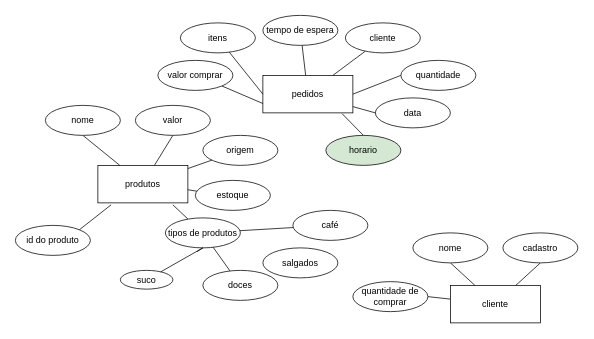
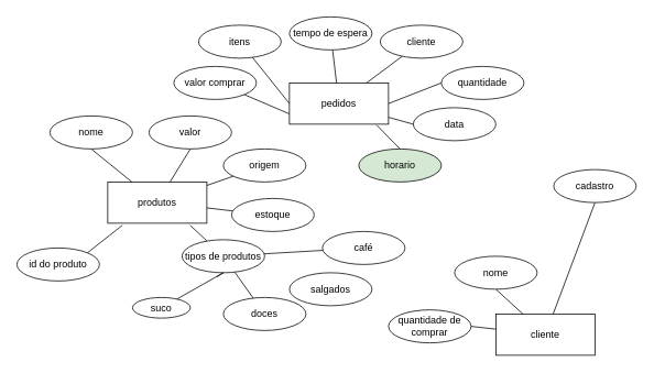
  <mxCell id="0" />
  <mxCell id="1" parent="0" />
  <mxCell id="2" value="pedidos" style="whiteSpace=wrap;html=1;align=center;" vertex="1" parent="1"><mxGeometry x="350" y="100" width="120" height="50" as="geometry" /></mxCell>
  <mxCell id="3" style="rounded=0;orthogonalLoop=1;jettySize=auto;html=1;entryX=0;entryY=0.5;entryDx=0;entryDy=0;endArrow=none;endFill=0;" edge="1" parent="1" source="4" target="2"><mxGeometry relative="1" as="geometry" /></mxCell>
  <mxCell id="4" value="itens" style="ellipse;whiteSpace=wrap;html=1;align=center;" vertex="1" parent="1"><mxGeometry x="240" y="30" width="100" height="40" as="geometry" /></mxCell>
  <mxCell id="5" value="produtos" style="whiteSpace=wrap;html=1;align=center;" vertex="1" parent="1"><mxGeometry x="130" y="220" width="120" height="50" as="geometry" /></mxCell>
  <mxCell id="6" style="rounded=0;orthogonalLoop=1;jettySize=auto;html=1;exitX=0.5;exitY=1;exitDx=0;exitDy=0;endArrow=none;endFill=0;" edge="1" parent="1" source="7" target="5"><mxGeometry relative="1" as="geometry" /></mxCell>
  <mxCell id="7" value="nome" style="ellipse;whiteSpace=wrap;html=1;align=center;" vertex="1" parent="1"><mxGeometry x="60" y="140" width="100" height="40" as="geometry" /></mxCell>
  <mxCell id="8" style="rounded=0;orthogonalLoop=1;jettySize=auto;html=1;exitX=0.5;exitY=1;exitDx=0;exitDy=0;endArrow=none;endFill=0;" edge="1" parent="1" source="9" target="5"><mxGeometry relative="1" as="geometry" /></mxCell>
  <mxCell id="9" value="valor" style="ellipse;whiteSpace=wrap;html=1;align=center;" vertex="1" parent="1"><mxGeometry x="180" y="140" width="100" height="40" as="geometry" /></mxCell>
  <mxCell id="10" style="edgeStyle=none;rounded=0;orthogonalLoop=1;jettySize=auto;html=1;strokeColor=default;align=center;verticalAlign=middle;fontFamily=Helvetica;fontSize=11;fontColor=default;labelBackgroundColor=default;endArrow=none;endFill=0;" edge="1" parent="1" source="11" target="5"><mxGeometry relative="1" as="geometry" /></mxCell>
  <mxCell id="11" value="origem" style="ellipse;whiteSpace=wrap;html=1;align=center;" vertex="1" parent="1"><mxGeometry x="270" y="180" width="100" height="40" as="geometry" /></mxCell>
  <mxCell id="12" style="edgeStyle=none;rounded=0;orthogonalLoop=1;jettySize=auto;html=1;strokeColor=default;align=center;verticalAlign=middle;fontFamily=Helvetica;fontSize=11;fontColor=default;labelBackgroundColor=default;endArrow=none;endFill=0;" edge="1" parent="1" source="13" target="5"><mxGeometry relative="1" as="geometry" /></mxCell>
- <mxCell id="13" value="estoque" style="ellipse;whiteSpace=wrap;html=1;align=center;" vertex="1" parent="1"><mxGeometry x="260" y="240" width="100" height="40" as="geometry" /></mxCell>
+ <mxCell id="13" value="estoque" style="ellipse;whiteSpace=wrap;html=1;align=center;" vertex="1" parent="1"><mxGeometry x="280" y="240" width="100" height="40" as="geometry" /></mxCell>
  <mxCell id="14" style="edgeStyle=none;rounded=0;orthogonalLoop=1;jettySize=auto;html=1;strokeColor=default;align=center;verticalAlign=middle;fontFamily=Helvetica;fontSize=11;fontColor=default;labelBackgroundColor=default;endArrow=none;endFill=0;" edge="1" parent="1" source="15" target="2"><mxGeometry relative="1" as="geometry" /></mxCell>
  <mxCell id="15" value="tempo de espera" style="ellipse;whiteSpace=wrap;html=1;align=center;" vertex="1" parent="1"><mxGeometry x="350" y="20" width="100" height="40" as="geometry" /></mxCell>
  <mxCell id="16" style="edgeStyle=none;rounded=0;orthogonalLoop=1;jettySize=auto;html=1;exitX=0.5;exitY=1;exitDx=0;exitDy=0;strokeColor=default;align=center;verticalAlign=middle;fontFamily=Helvetica;fontSize=11;fontColor=default;labelBackgroundColor=default;endArrow=none;endFill=0;" edge="1" parent="1" source="15" target="15"><mxGeometry relative="1" as="geometry" /></mxCell>
  <mxCell id="17" style="edgeStyle=none;rounded=0;orthogonalLoop=1;jettySize=auto;html=1;strokeColor=default;align=center;verticalAlign=middle;fontFamily=Helvetica;fontSize=11;fontColor=default;labelBackgroundColor=default;endArrow=none;endFill=0;" edge="1" parent="1" source="18" target="2"><mxGeometry relative="1" as="geometry" /></mxCell>
  <mxCell id="18" value="cliente" style="ellipse;whiteSpace=wrap;html=1;align=center;" vertex="1" parent="1"><mxGeometry x="460" y="30" width="100" height="40" as="geometry" /></mxCell>
  <mxCell id="19" value="tipos de produtos" style="ellipse;whiteSpace=wrap;html=1;align=center;" vertex="1" parent="1"><mxGeometry x="220" y="290" width="100" height="40" as="geometry" /></mxCell>
  <mxCell id="20" style="edgeStyle=none;rounded=0;orthogonalLoop=1;jettySize=auto;html=1;entryX=0.833;entryY=1.052;entryDx=0;entryDy=0;entryPerimeter=0;strokeColor=default;align=center;verticalAlign=middle;fontFamily=Helvetica;fontSize=11;fontColor=default;labelBackgroundColor=default;endArrow=none;endFill=0;" edge="1" parent="1" source="19" target="5"><mxGeometry relative="1" as="geometry" /></mxCell>
  <mxCell id="21" style="edgeStyle=none;rounded=0;orthogonalLoop=1;jettySize=auto;html=1;strokeColor=default;align=center;verticalAlign=middle;fontFamily=Helvetica;fontSize=11;fontColor=default;labelBackgroundColor=default;endArrow=none;endFill=0;" edge="1" parent="1" source="22" target="19"><mxGeometry relative="1" as="geometry" /></mxCell>
  <mxCell id="22" value="café" style="ellipse;whiteSpace=wrap;html=1;align=center;" vertex="1" parent="1"><mxGeometry x="390" y="280" width="100" height="40" as="geometry" /></mxCell>
  <mxCell id="23" value="salgados" style="ellipse;whiteSpace=wrap;html=1;align=center;" vertex="1" parent="1"><mxGeometry x="350" y="330" width="100" height="40" as="geometry" /></mxCell>
  <mxCell id="24" style="edgeStyle=none;rounded=0;orthogonalLoop=1;jettySize=auto;html=1;strokeColor=default;align=center;verticalAlign=middle;fontFamily=Helvetica;fontSize=11;fontColor=default;labelBackgroundColor=default;endArrow=none;endFill=0;" edge="1" parent="1" source="25" target="19"><mxGeometry relative="1" as="geometry" /></mxCell>
  <mxCell id="25" value="doces" style="ellipse;whiteSpace=wrap;html=1;align=center;" vertex="1" parent="1"><mxGeometry x="270" y="360" width="100" height="40" as="geometry" /></mxCell>
  <mxCell id="26" value="suco" style="ellipse;whiteSpace=wrap;html=1;align=center;" vertex="1" parent="1"><mxGeometry x="160" y="360" width="70" height="25" as="geometry" /></mxCell>
  <mxCell id="27" style="edgeStyle=none;rounded=0;orthogonalLoop=1;jettySize=auto;html=1;entryX=0.42;entryY=1.125;entryDx=0;entryDy=0;entryPerimeter=0;strokeColor=default;align=center;verticalAlign=middle;fontFamily=Helvetica;fontSize=11;fontColor=default;labelBackgroundColor=default;endArrow=none;endFill=0;" edge="1" parent="1" source="26" target="19"><mxGeometry relative="1" as="geometry"><Array as="points"><mxPoint x="270" y="330" /></Array></mxGeometry></mxCell>
  <mxCell id="28" style="edgeStyle=none;rounded=0;orthogonalLoop=1;jettySize=auto;html=1;exitX=0;exitY=0.5;exitDx=0;exitDy=0;entryX=1;entryY=0.5;entryDx=0;entryDy=0;strokeColor=default;align=center;verticalAlign=middle;fontFamily=Helvetica;fontSize=11;fontColor=default;labelBackgroundColor=default;endArrow=none;endFill=0;" edge="1" parent="1" source="29" target="2"><mxGeometry relative="1" as="geometry" /></mxCell>
  <mxCell id="29" value="quantidade" style="ellipse;whiteSpace=wrap;html=1;align=center;" vertex="1" parent="1"><mxGeometry x="534" y="80" width="100" height="40" as="geometry" /></mxCell>
  <mxCell id="30" style="edgeStyle=none;rounded=0;orthogonalLoop=1;jettySize=auto;html=1;exitX=0;exitY=0.5;exitDx=0;exitDy=0;strokeColor=default;align=center;verticalAlign=middle;fontFamily=Helvetica;fontSize=11;fontColor=default;labelBackgroundColor=default;endArrow=none;endFill=0;" edge="1" parent="1" source="31" target="2"><mxGeometry relative="1" as="geometry" /></mxCell>
  <mxCell id="31" value="data" style="ellipse;whiteSpace=wrap;html=1;align=center;" vertex="1" parent="1"><mxGeometry x="500" y="130" width="100" height="40" as="geometry" /></mxCell>
  <mxCell id="32" value="horario" style="ellipse;whiteSpace=wrap;html=1;align=center;fillColor=#d5e8d4;" vertex="1" parent="1"><mxGeometry x="434" y="180" width="100" height="40" as="geometry" /></mxCell>
  <mxCell id="33" style="edgeStyle=none;rounded=0;orthogonalLoop=1;jettySize=auto;html=1;exitX=0.5;exitY=0;exitDx=0;exitDy=0;entryX=0.88;entryY=1.02;entryDx=0;entryDy=0;entryPerimeter=0;strokeColor=default;align=center;verticalAlign=middle;fontFamily=Helvetica;fontSize=11;fontColor=default;labelBackgroundColor=default;endArrow=none;endFill=0;" edge="1" parent="1" source="32" target="2"><mxGeometry relative="1" as="geometry" /></mxCell>
  <mxCell id="34" style="edgeStyle=none;rounded=0;orthogonalLoop=1;jettySize=auto;html=1;exitX=1;exitY=1;exitDx=0;exitDy=0;entryX=0;entryY=0.75;entryDx=0;entryDy=0;strokeColor=default;align=center;verticalAlign=middle;fontFamily=Helvetica;fontSize=11;fontColor=default;labelBackgroundColor=default;endArrow=none;endFill=0;" edge="1" parent="1" source="35" target="2"><mxGeometry relative="1" as="geometry" /></mxCell>
  <mxCell id="35" value="valor comprar" style="ellipse;whiteSpace=wrap;html=1;align=center;" vertex="1" parent="1"><mxGeometry x="210" y="80" width="100" height="40" as="geometry" /></mxCell>
  <mxCell id="36" value="id do produto" style="ellipse;whiteSpace=wrap;html=1;align=center;" vertex="1" parent="1"><mxGeometry y="300" width="100" height="40" as="geometry" x="20" /></mxCell>
  <mxCell id="37" style="edgeStyle=none;rounded=0;orthogonalLoop=1;jettySize=auto;html=1;exitX=1;exitY=0;exitDx=0;exitDy=0;entryX=0.147;entryY=1.052;entryDx=0;entryDy=0;entryPerimeter=0;strokeColor=default;align=center;verticalAlign=middle;fontFamily=Helvetica;fontSize=11;fontColor=default;labelBackgroundColor=default;endArrow=none;endFill=0;" edge="1" parent="1" source="36" target="5"><mxGeometry relative="1" as="geometry" /></mxCell>
  <mxCell id="38" value="cliente" style="whiteSpace=wrap;html=1;align=center;" vertex="1" parent="1"><mxGeometry x="600" y="380" width="120" height="50" as="geometry" /></mxCell>
  <mxCell id="39" style="edgeStyle=none;rounded=0;orthogonalLoop=1;jettySize=auto;html=1;exitX=0.5;exitY=1;exitDx=0;exitDy=0;strokeColor=default;align=center;verticalAlign=middle;fontFamily=Helvetica;fontSize=11;fontColor=default;labelBackgroundColor=default;endArrow=none;endFill=0;" edge="1" parent="1" source="40" target="38"><mxGeometry relative="1" as="geometry" /></mxCell>
  <mxCell id="40" value="nome" style="ellipse;whiteSpace=wrap;html=1;align=center;" vertex="1" parent="1"><mxGeometry x="550" y="310" width="100" height="40" as="geometry" /></mxCell>
  <mxCell id="41" style="edgeStyle=none;rounded=0;orthogonalLoop=1;jettySize=auto;html=1;exitX=0.5;exitY=1;exitDx=0;exitDy=0;strokeColor=default;align=center;verticalAlign=middle;fontFamily=Helvetica;fontSize=11;fontColor=default;labelBackgroundColor=default;endArrow=none;endFill=0;" edge="1" parent="1" source="42" target="38"><mxGeometry relative="1" as="geometry" /></mxCell>
- <mxCell id="42" value="cadastro" style="ellipse;whiteSpace=wrap;html=1;align=center;" vertex="1" parent="1"><mxGeometry x="670" y="310" width="100" height="40" as="geometry" /></mxCell>
+ <mxCell id="42" value="cadastro" style="ellipse;whiteSpace=wrap;html=1;align=center;" vertex="1" parent="1"><mxGeometry x="670" y="205" width="100" height="40" as="geometry" /></mxCell>
  <mxCell id="43" style="edgeStyle=none;rounded=0;orthogonalLoop=1;jettySize=auto;html=1;exitX=1;exitY=0.5;exitDx=0;exitDy=0;strokeColor=default;align=center;verticalAlign=middle;fontFamily=Helvetica;fontSize=11;fontColor=default;labelBackgroundColor=default;endArrow=none;endFill=0;" edge="1" parent="1" source="44" target="38"><mxGeometry relative="1" as="geometry" /></mxCell>
  <mxCell id="44" value="quantidade de comprar" style="ellipse;whiteSpace=wrap;html=1;align=center;" vertex="1" parent="1"><mxGeometry x="470" y="375" width="100" height="40" as="geometry" /></mxCell>
